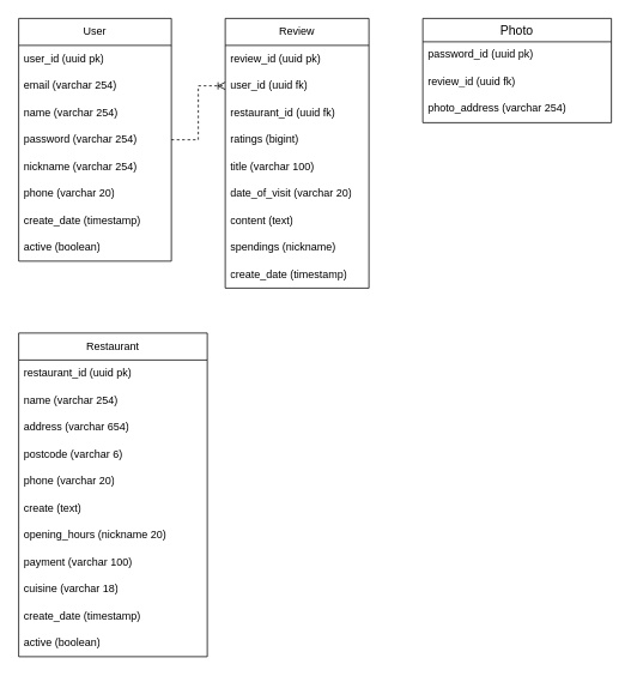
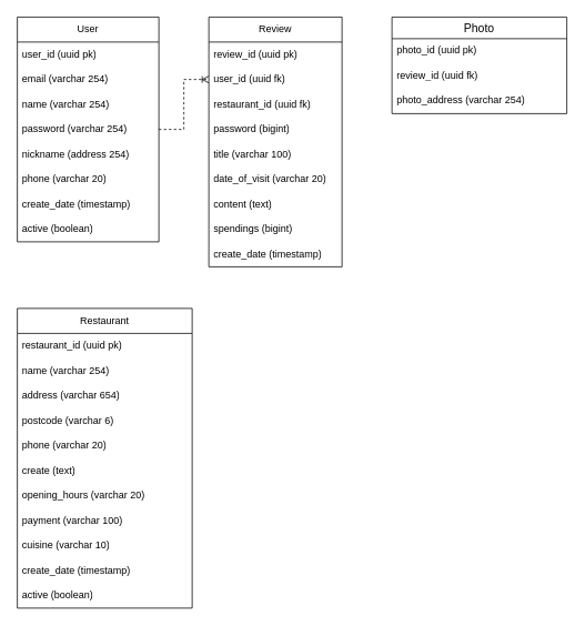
  <mxCell id="0" />
  <mxCell id="1" parent="0" />
  <mxCell id="2" value="Restaurant" style="swimlane;fontStyle=0;childLayout=stackLayout;horizontal=1;startSize=30;horizontalStack=0;resizeParent=1;resizeParentMax=0;resizeLast=0;collapsible=1;marginBottom=0;whiteSpace=wrap;html=1;" vertex="1" parent="1"><mxGeometry x="20" y="370" width="210" height="360" as="geometry" /></mxCell>
  <mxCell id="3" value="restaurant_id (uuid pk)" style="text;strokeColor=none;fillColor=none;align=left;verticalAlign=middle;spacingLeft=4;spacingRight=4;overflow=hidden;points=[[0,0.5],[1,0.5]];portConstraint=eastwest;rotatable=0;whiteSpace=wrap;html=1;" vertex="1" parent="2"><mxGeometry y="30" width="210" height="30" as="geometry" /></mxCell>
  <mxCell id="4" value="name (varchar 254)&lt;span style=&quot;white-space: pre;&quot;&gt;&#09;&lt;/span&gt;" style="text;strokeColor=none;fillColor=none;align=left;verticalAlign=middle;spacingLeft=4;spacingRight=4;overflow=hidden;points=[[0,0.5],[1,0.5]];portConstraint=eastwest;rotatable=0;whiteSpace=wrap;html=1;" vertex="1" parent="2"><mxGeometry y="60" width="210" height="30" as="geometry" /></mxCell>
  <mxCell id="5" value="address&amp;nbsp;(varchar 654)" style="text;strokeColor=none;fillColor=none;align=left;verticalAlign=middle;spacingLeft=4;spacingRight=4;overflow=hidden;points=[[0,0.5],[1,0.5]];portConstraint=eastwest;rotatable=0;whiteSpace=wrap;html=1;" vertex="1" parent="2"><mxGeometry y="90" width="210" height="30" as="geometry" /></mxCell>
  <mxCell id="6" value="postcode (varchar 6)" style="text;strokeColor=none;fillColor=none;align=left;verticalAlign=middle;spacingLeft=4;spacingRight=4;overflow=hidden;points=[[0,0.5],[1,0.5]];portConstraint=eastwest;rotatable=0;whiteSpace=wrap;html=1;" vertex="1" parent="2"><mxGeometry y="120" width="210" height="30" as="geometry" /></mxCell>
  <mxCell id="7" value="phone (varchar 20)&lt;br&gt;" style="text;strokeColor=none;fillColor=none;align=left;verticalAlign=middle;spacingLeft=4;spacingRight=4;overflow=hidden;points=[[0,0.5],[1,0.5]];portConstraint=eastwest;rotatable=0;whiteSpace=wrap;html=1;" vertex="1" parent="2"><mxGeometry y="150" width="210" height="30" as="geometry" /></mxCell>
  <mxCell id="8" value="create (text)" style="text;strokeColor=none;fillColor=none;align=left;verticalAlign=middle;spacingLeft=4;spacingRight=4;overflow=hidden;points=[[0,0.5],[1,0.5]];portConstraint=eastwest;rotatable=0;whiteSpace=wrap;html=1;" vertex="1" parent="2"><mxGeometry y="180" width="210" height="30" as="geometry" /></mxCell>
- <mxCell id="9" value="opening_hours (nickname 20)" style="text;strokeColor=none;fillColor=none;align=left;verticalAlign=middle;spacingLeft=4;spacingRight=4;overflow=hidden;points=[[0,0.5],[1,0.5]];portConstraint=eastwest;rotatable=0;whiteSpace=wrap;html=1;" vertex="1" parent="2"><mxGeometry y="210" width="210" height="30" as="geometry" /></mxCell>
+ <mxCell id="9" value="opening_hours (varchar 20)" style="text;strokeColor=none;fillColor=none;align=left;verticalAlign=middle;spacingLeft=4;spacingRight=4;overflow=hidden;points=[[0,0.5],[1,0.5]];portConstraint=eastwest;rotatable=0;whiteSpace=wrap;html=1;" vertex="1" parent="2"><mxGeometry y="210" width="210" height="30" as="geometry" /></mxCell>
  <mxCell id="10" value="payment (varchar 100)" style="text;strokeColor=none;fillColor=none;align=left;verticalAlign=middle;spacingLeft=4;spacingRight=4;overflow=hidden;points=[[0,0.5],[1,0.5]];portConstraint=eastwest;rotatable=0;whiteSpace=wrap;html=1;" vertex="1" parent="2"><mxGeometry y="240" width="210" height="30" as="geometry" /></mxCell>
- <mxCell id="11" value="cuisine (varchar 18)" style="text;strokeColor=none;fillColor=none;align=left;verticalAlign=middle;spacingLeft=4;spacingRight=4;overflow=hidden;points=[[0,0.5],[1,0.5]];portConstraint=eastwest;rotatable=0;whiteSpace=wrap;html=1;" vertex="1" parent="2"><mxGeometry y="270" width="210" height="30" as="geometry" /></mxCell>
+ <mxCell id="11" value="cuisine (varchar 10)" style="text;strokeColor=none;fillColor=none;align=left;verticalAlign=middle;spacingLeft=4;spacingRight=4;overflow=hidden;points=[[0,0.5],[1,0.5]];portConstraint=eastwest;rotatable=0;whiteSpace=wrap;html=1;" vertex="1" parent="2"><mxGeometry y="270" width="210" height="30" as="geometry" /></mxCell>
  <mxCell id="12" value="create_date (timestamp)" style="text;strokeColor=none;fillColor=none;align=left;verticalAlign=middle;spacingLeft=4;spacingRight=4;overflow=hidden;points=[[0,0.5],[1,0.5]];portConstraint=eastwest;rotatable=0;whiteSpace=wrap;html=1;" vertex="1" parent="2"><mxGeometry y="300" width="210" height="30" as="geometry" /></mxCell>
  <mxCell id="13" value="active (boolean)" style="text;strokeColor=none;fillColor=none;align=left;verticalAlign=middle;spacingLeft=4;spacingRight=4;overflow=hidden;points=[[0,0.5],[1,0.5]];portConstraint=eastwest;rotatable=0;whiteSpace=wrap;html=1;" vertex="1" parent="2"><mxGeometry y="330" width="210" height="30" as="geometry" /></mxCell>
  <mxCell id="14" value="Review" style="swimlane;fontStyle=0;childLayout=stackLayout;horizontal=1;startSize=30;horizontalStack=0;resizeParent=1;resizeParentMax=0;resizeLast=0;collapsible=1;marginBottom=0;whiteSpace=wrap;html=1;" vertex="1" parent="1"><mxGeometry x="250" y="20" width="160" height="300" as="geometry" /></mxCell>
  <mxCell id="15" value="review_id (uuid pk)" style="text;strokeColor=none;fillColor=none;align=left;verticalAlign=middle;spacingLeft=4;spacingRight=4;overflow=hidden;points=[[0,0.5],[1,0.5]];portConstraint=eastwest;rotatable=0;whiteSpace=wrap;html=1;" vertex="1" parent="14"><mxGeometry y="30" width="160" height="30" as="geometry" /></mxCell>
  <mxCell id="16" value="user_id (uuid fk)" style="text;strokeColor=none;fillColor=none;align=left;verticalAlign=middle;spacingLeft=4;spacingRight=4;overflow=hidden;points=[[0,0.5],[1,0.5]];portConstraint=eastwest;rotatable=0;whiteSpace=wrap;html=1;" vertex="1" parent="14"><mxGeometry y="60" width="160" height="30" as="geometry" /></mxCell>
  <mxCell id="17" value="restaurant_id (uuid fk)" style="text;strokeColor=none;fillColor=none;align=left;verticalAlign=middle;spacingLeft=4;spacingRight=4;overflow=hidden;points=[[0,0.5],[1,0.5]];portConstraint=eastwest;rotatable=0;whiteSpace=wrap;html=1;" vertex="1" parent="14"><mxGeometry y="90" width="160" height="30" as="geometry" /></mxCell>
- <mxCell id="18" value="ratings (bigint)" style="text;strokeColor=none;fillColor=none;align=left;verticalAlign=middle;spacingLeft=4;spacingRight=4;overflow=hidden;points=[[0,0.5],[1,0.5]];portConstraint=eastwest;rotatable=0;whiteSpace=wrap;html=1;" vertex="1" parent="14"><mxGeometry y="120" width="160" height="30" as="geometry" /></mxCell>
+ <mxCell id="18" value="password (bigint)" style="text;strokeColor=none;fillColor=none;align=left;verticalAlign=middle;spacingLeft=4;spacingRight=4;overflow=hidden;points=[[0,0.5],[1,0.5]];portConstraint=eastwest;rotatable=0;whiteSpace=wrap;html=1;" vertex="1" parent="14"><mxGeometry y="120" width="160" height="30" as="geometry" /></mxCell>
  <mxCell id="19" value="title (varchar 100)" style="text;strokeColor=none;fillColor=none;align=left;verticalAlign=middle;spacingLeft=4;spacingRight=4;overflow=hidden;points=[[0,0.5],[1,0.5]];portConstraint=eastwest;rotatable=0;whiteSpace=wrap;html=1;" vertex="1" parent="14"><mxGeometry y="150" width="160" height="30" as="geometry" /></mxCell>
  <mxCell id="20" value="date_of_visit (varchar 20)" style="text;strokeColor=none;fillColor=none;align=left;verticalAlign=middle;spacingLeft=4;spacingRight=4;overflow=hidden;points=[[0,0.5],[1,0.5]];portConstraint=eastwest;rotatable=0;whiteSpace=wrap;html=1;" vertex="1" parent="14"><mxGeometry y="180" width="160" height="30" as="geometry" /></mxCell>
  <mxCell id="21" value="content (text)" style="text;strokeColor=none;fillColor=none;align=left;verticalAlign=middle;spacingLeft=4;spacingRight=4;overflow=hidden;points=[[0,0.5],[1,0.5]];portConstraint=eastwest;rotatable=0;whiteSpace=wrap;html=1;" vertex="1" parent="14"><mxGeometry y="210" width="160" height="30" as="geometry" /></mxCell>
- <mxCell id="22" value="spendings (nickname)" style="text;strokeColor=none;fillColor=none;align=left;verticalAlign=middle;spacingLeft=4;spacingRight=4;overflow=hidden;points=[[0,0.5],[1,0.5]];portConstraint=eastwest;rotatable=0;whiteSpace=wrap;html=1;" vertex="1" parent="14"><mxGeometry y="240" width="160" height="30" as="geometry" /></mxCell>
+ <mxCell id="22" value="spendings (bigint)" style="text;strokeColor=none;fillColor=none;align=left;verticalAlign=middle;spacingLeft=4;spacingRight=4;overflow=hidden;points=[[0,0.5],[1,0.5]];portConstraint=eastwest;rotatable=0;whiteSpace=wrap;html=1;" vertex="1" parent="14"><mxGeometry y="240" width="160" height="30" as="geometry" /></mxCell>
  <mxCell id="23" value="create_date (timestamp)" style="text;strokeColor=none;fillColor=none;align=left;verticalAlign=middle;spacingLeft=4;spacingRight=4;overflow=hidden;points=[[0,0.5],[1,0.5]];portConstraint=eastwest;rotatable=0;whiteSpace=wrap;html=1;" vertex="1" parent="14"><mxGeometry y="270" width="160" height="30" as="geometry" /></mxCell>
  <mxCell id="24" value="" style="edgeStyle=entityRelationEdgeStyle;fontSize=12;html=1;endArrow=ERoneToMany;rounded=0;exitX=1;exitY=0.5;exitDx=0;exitDy=0;entryX=0;entryY=0.5;entryDx=0;entryDy=0;dashed=1;" edge="1" parent="1" source="29" target="16"><mxGeometry width="100" height="100" relative="1" as="geometry"><mxPoint x="330" y="320" as="sourcePoint" /><mxPoint x="430" y="220" as="targetPoint" /></mxGeometry></mxCell>
  <mxCell id="25" value="User" style="swimlane;fontStyle=0;childLayout=stackLayout;horizontal=1;startSize=30;horizontalStack=0;resizeParent=1;resizeParentMax=0;resizeLast=0;collapsible=1;marginBottom=0;whiteSpace=wrap;html=1;" parent="1" vertex="1"><mxGeometry x="20" y="20" width="170" height="270" as="geometry"><mxRectangle x="40" y="40" width="70" height="30" as="alternateBounds" /></mxGeometry></mxCell>
  <mxCell id="26" value="user_id (uuid pk)" style="text;strokeColor=none;fillColor=none;align=left;verticalAlign=middle;spacingLeft=4;spacingRight=4;overflow=hidden;points=[[0,0.5],[1,0.5]];portConstraint=eastwest;rotatable=0;whiteSpace=wrap;html=1;" parent="25" vertex="1"><mxGeometry y="30" width="170" height="30" as="geometry" /></mxCell>
  <mxCell id="27" value="email (varchar 254)" style="text;strokeColor=none;fillColor=none;align=left;verticalAlign=middle;spacingLeft=4;spacingRight=4;overflow=hidden;points=[[0,0.5],[1,0.5]];portConstraint=eastwest;rotatable=0;whiteSpace=wrap;html=1;" parent="25" vertex="1"><mxGeometry y="60" width="170" height="30" as="geometry" /></mxCell>
  <mxCell id="28" value="name (varchar 254)" style="text;strokeColor=none;fillColor=none;align=left;verticalAlign=middle;spacingLeft=4;spacingRight=4;overflow=hidden;points=[[0,0.5],[1,0.5]];portConstraint=eastwest;rotatable=0;whiteSpace=wrap;html=1;" parent="25" vertex="1"><mxGeometry y="90" width="170" height="30" as="geometry" /></mxCell>
  <mxCell id="29" value="password (varchar 254)" style="text;strokeColor=none;fillColor=none;align=left;verticalAlign=middle;spacingLeft=4;spacingRight=4;overflow=hidden;points=[[0,0.5],[1,0.5]];portConstraint=eastwest;rotatable=0;whiteSpace=wrap;html=1;" parent="25" vertex="1"><mxGeometry y="120" width="170" height="30" as="geometry" /></mxCell>
- <mxCell id="30" value="nickname (varchar 254)" style="text;strokeColor=none;fillColor=none;align=left;verticalAlign=middle;spacingLeft=4;spacingRight=4;overflow=hidden;points=[[0,0.5],[1,0.5]];portConstraint=eastwest;rotatable=0;whiteSpace=wrap;html=1;" parent="25" vertex="1"><mxGeometry y="150" width="170" height="30" as="geometry" /></mxCell>
+ <mxCell id="30" value="nickname (address 254)" style="text;strokeColor=none;fillColor=none;align=left;verticalAlign=middle;spacingLeft=4;spacingRight=4;overflow=hidden;points=[[0,0.5],[1,0.5]];portConstraint=eastwest;rotatable=0;whiteSpace=wrap;html=1;" parent="25" vertex="1"><mxGeometry y="150" width="170" height="30" as="geometry" /></mxCell>
  <mxCell id="31" value="phone (varchar 20)" style="text;strokeColor=none;fillColor=none;align=left;verticalAlign=middle;spacingLeft=4;spacingRight=4;overflow=hidden;points=[[0,0.5],[1,0.5]];portConstraint=eastwest;rotatable=0;whiteSpace=wrap;html=1;" parent="25" vertex="1"><mxGeometry y="180" width="170" height="30" as="geometry" /></mxCell>
  <mxCell id="32" value="create_date (timestamp)" style="text;strokeColor=none;fillColor=none;align=left;verticalAlign=middle;spacingLeft=4;spacingRight=4;overflow=hidden;points=[[0,0.5],[1,0.5]];portConstraint=eastwest;rotatable=0;whiteSpace=wrap;html=1;" parent="25" vertex="1"><mxGeometry y="210" width="170" height="30" as="geometry" /></mxCell>
  <mxCell id="33" value="active (boolean)" style="text;strokeColor=none;fillColor=none;align=left;verticalAlign=middle;spacingLeft=4;spacingRight=4;overflow=hidden;points=[[0,0.5],[1,0.5]];portConstraint=eastwest;rotatable=0;whiteSpace=wrap;html=1;" parent="25" vertex="1"><mxGeometry y="240" width="170" height="30" as="geometry" /></mxCell>
  <mxCell id="34" value="Photo" style="swimlane;fontStyle=0;childLayout=stackLayout;horizontal=1;startSize=26;horizontalStack=0;resizeParent=1;resizeParentMax=0;resizeLast=0;collapsible=1;marginBottom=0;align=center;fontSize=14;" vertex="1" parent="1"><mxGeometry x="470" y="20" width="210" height="116" as="geometry" /></mxCell>
- <mxCell id="35" value="password_id (uuid pk)" style="text;strokeColor=none;fillColor=none;spacingLeft=4;spacingRight=4;overflow=hidden;rotatable=0;points=[[0,0.5],[1,0.5]];portConstraint=eastwest;fontSize=12;whiteSpace=wrap;html=1;" vertex="1" parent="34"><mxGeometry y="26" width="210" height="30" as="geometry" /></mxCell>
+ <mxCell id="35" value="photo_id (uuid pk)" style="text;strokeColor=none;fillColor=none;spacingLeft=4;spacingRight=4;overflow=hidden;rotatable=0;points=[[0,0.5],[1,0.5]];portConstraint=eastwest;fontSize=12;whiteSpace=wrap;html=1;" vertex="1" parent="34"><mxGeometry y="26" width="210" height="30" as="geometry" /></mxCell>
  <mxCell id="36" value="review_id (uuid fk)" style="text;strokeColor=none;fillColor=none;spacingLeft=4;spacingRight=4;overflow=hidden;rotatable=0;points=[[0,0.5],[1,0.5]];portConstraint=eastwest;fontSize=12;whiteSpace=wrap;html=1;" vertex="1" parent="34"><mxGeometry y="56" width="210" height="30" as="geometry" /></mxCell>
  <mxCell id="37" value="photo_address (varchar 254)" style="text;strokeColor=none;fillColor=none;spacingLeft=4;spacingRight=4;overflow=hidden;rotatable=0;points=[[0,0.5],[1,0.5]];portConstraint=eastwest;fontSize=12;whiteSpace=wrap;html=1;" vertex="1" parent="34"><mxGeometry y="86" width="210" height="30" as="geometry" /></mxCell>
